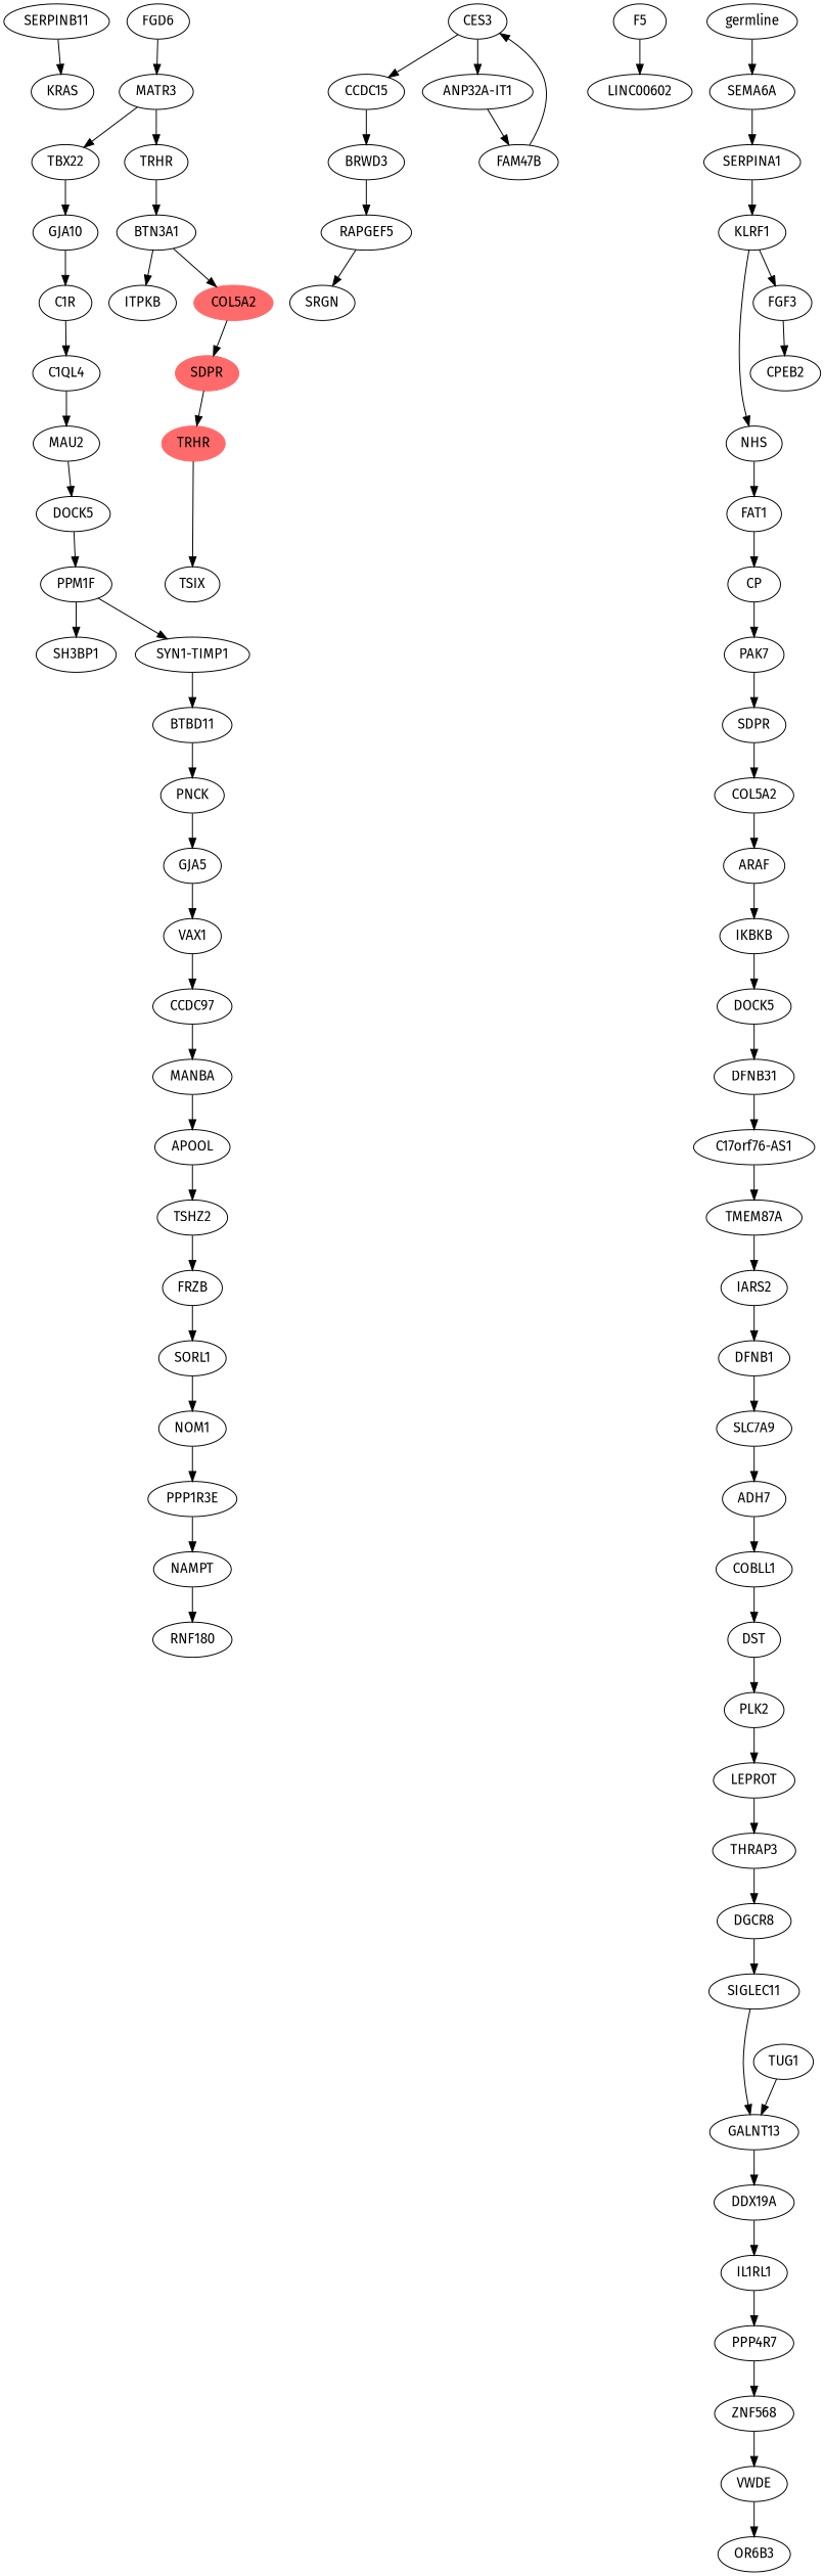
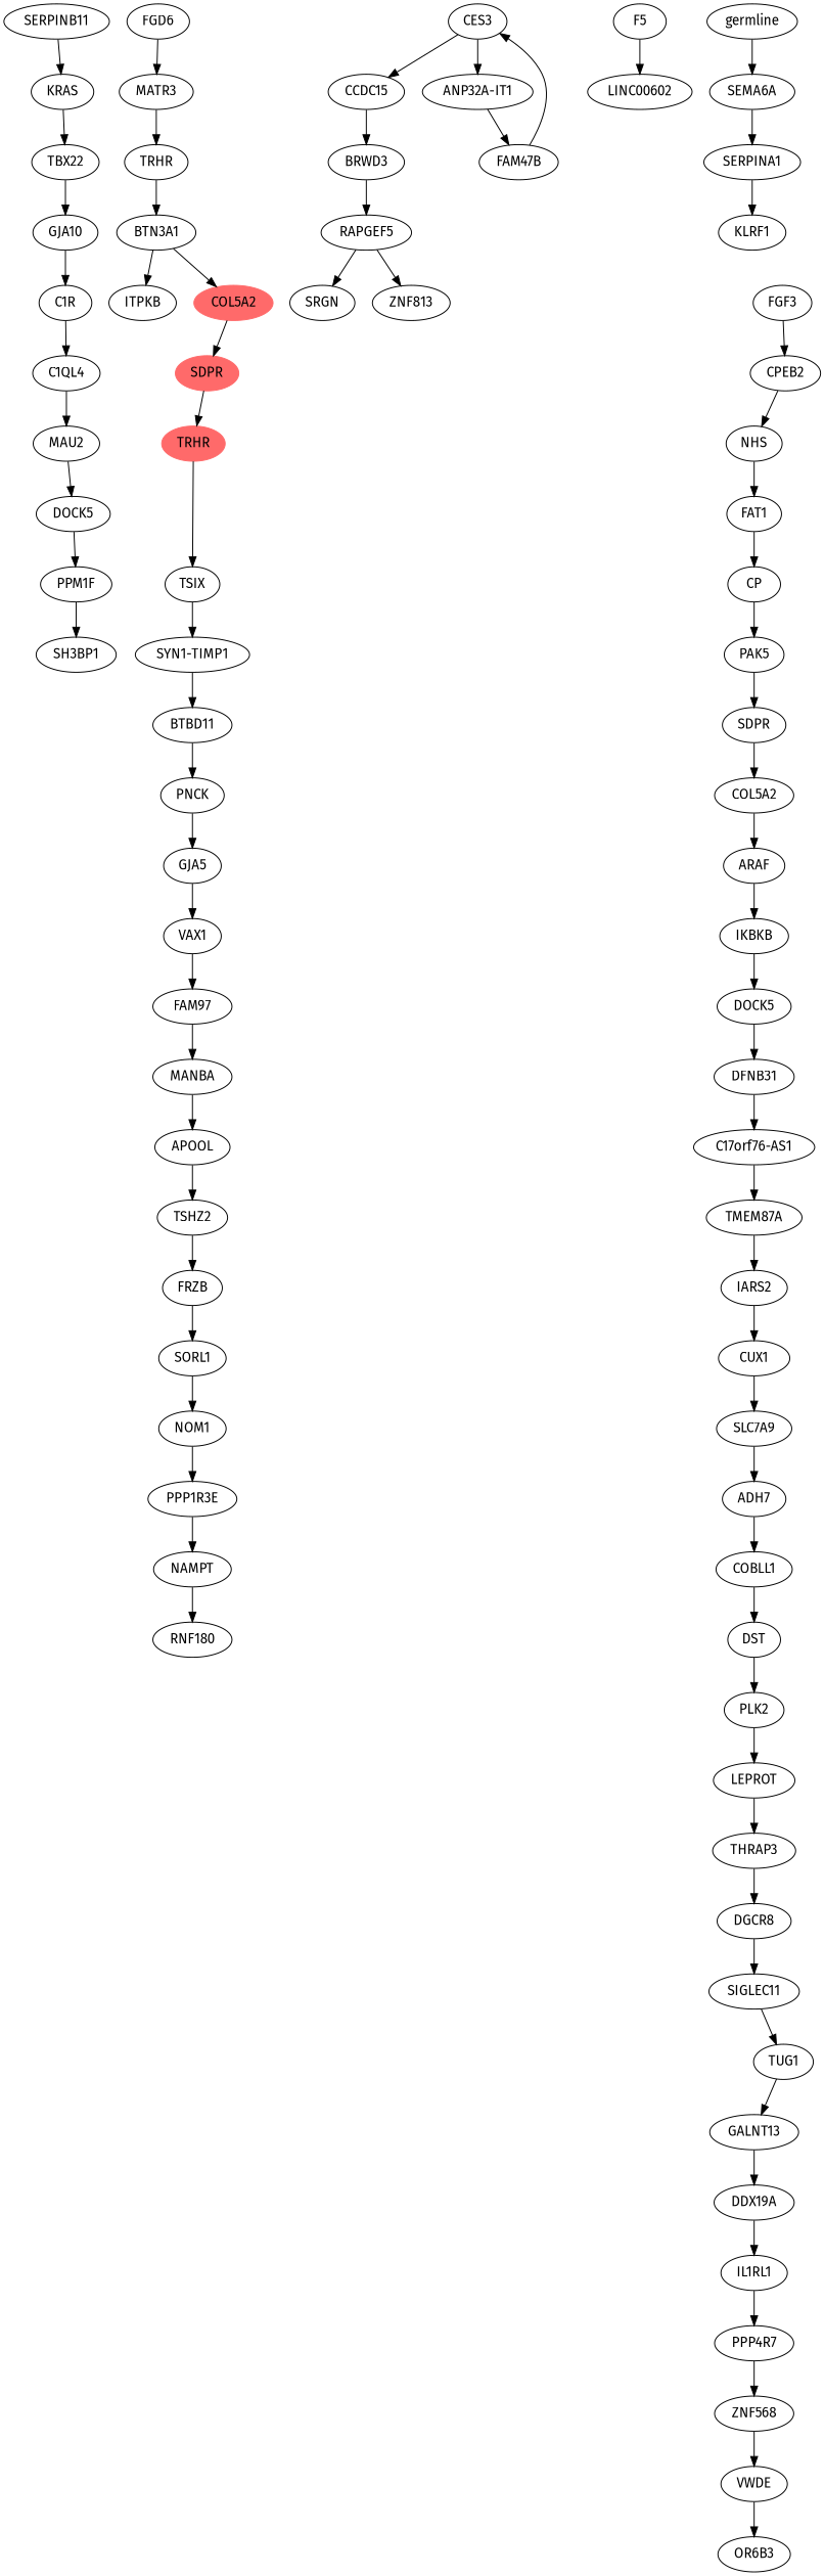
  digraph {
    fontname="Fira Sans"
    node [fontname="Fira Sans"]
    edge [fontname="Fira Sans"]
    n1 [label=PPM1F]
    n2 [label=SH3BP1]
    n3 [label=DOCK5]
    n4 [label=MAU2]
    n5 [label=C1QL4]
    n6 [label=C1R]
    n7 [label=GJA10]
    n8 [label=TBX22]
    n9 [label=KRAS]
    n10 [label=SERPINB11]
    n11 [label=ITPKB]
    n12 [label=RAPGEF5]
    n13 [label=SRGN]
+   n14 [label=ZNF813]
    n15 [label=BRWD3]
    n16 [label=CCDC15]
    n17 [label=CES3]
    n18 [label="ANP32A-IT1"]
    n19 [label=FAM47B]
    n20 [label=RNF180]
    n21 [label=NAMPT]
    n22 [label=PPP1R3E]
    n23 [label=NOM1]
    n24 [label=SORL1]
    n25 [label=FRZB]
    n26 [label=TSHZ2]
    n27 [label=APOOL]
    n28 [label=MANBA]
-   n29 [label=CCDC97]
+   n29 [label=FAM97]
    n30 [label=VAX1]
    n31 [label=GJA5]
    n32 [label=PNCK]
    n33 [label=BTBD11]
    n34 [label="SYN1-TIMP1"]
    n35 [label=TSIX]
    n36 [color=indianred1 label=TRHR style=filled]
    n37 [color=indianred1 label=SDPR style=filled]
    n38 [color=indianred1 label=COL5A2 style=filled]
    n39 [label=BTN3A1]
    n40 [label=TRHR]
    n41 [label=MATR3]
    n42 [label=FGD6]
    n43 [label=LINC00602]
    n44 [label=F5]
    n45 [label=OR6B3]
    n46 [label=VWDE]
    n47 [label=ZNF568]
    n48 [label=PPP4R7]
    n49 [label=IL1RL1]
    n50 [label=DDX19A]
    n51 [label=GALNT13]
    n52 [label=TUG1]
    n53 [label=SIGLEC11]
    n54 [label=DGCR8]
    n55 [label=THRAP3]
    n56 [label=LEPROT]
    n57 [label=PLK2]
    n58 [label=DST]
    n59 [label=COBLL1]
    n60 [label=ADH7]
    n61 [label=SLC7A9]
-   n62 [label=DFNB1]
+   n62 [label=CUX1]
    n63 [label=IARS2]
    n64 [label=TMEM87A]
    n65 [label="C17orf76-AS1"]
    n66 [label=DFNB31]
    n67 [label=DOCK5]
    n68 [label=IKBKB]
    n69 [label=ARAF]
    n70 [label=COL5A2]
    n71 [label=SDPR]
-   n72 [label=PAK7]
+   n72 [label=PAK5]
    n73 [label=CP]
    n74 [label=FAT1]
    n75 [label=NHS]
    n76 [label=CPEB2]
    n77 [label=FGF3]
    n78 [label=KLRF1]
    n79 [label=SERPINA1]
    n80 [label=SEMA6A]
    n81 [label=germline]
    n1 -> n2
    n3 -> n1
    n4 -> n3
    n5 -> n4
    n6 -> n5
    n7 -> n6
    n8 -> n7
-   n41 -> n8
+   n9 -> n8
    n10 -> n9
    n12 -> n13
+   n12 -> n14
    n15 -> n12
    n16 -> n15
    n17 -> n16
    n17 -> n18
    n18 -> n19
    n19 -> n17
    n21 -> n20
    n22 -> n21
    n23 -> n22
    n24 -> n23
    n25 -> n24
    n26 -> n25
    n27 -> n26
    n28 -> n27
    n29 -> n28
    n30 -> n29
    n31 -> n30
    n32 -> n31
    n33 -> n32
    n34 -> n33
-   n1 -> n34
+   n35 -> n34
    n36 -> n35
    n37 -> n36
    n38 -> n37
    n39 -> n11
    n39 -> n38
    n40 -> n39
    n41 -> n40
    n42 -> n41
    n44 -> n43
    n46 -> n45
    n47 -> n46
    n48 -> n47
    n49 -> n48
    n50 -> n49
    n51 -> n50
    n52 -> n51
-   n53 -> n51
+   n53 -> n52
    n54 -> n53
    n55 -> n54
    n56 -> n55
    n57 -> n56
    n58 -> n57
    n59 -> n58
    n60 -> n59
    n61 -> n60
    n62 -> n61
    n63 -> n62
    n64 -> n63
    n65 -> n64
    n66 -> n65
    n67 -> n66
    n68 -> n67
    n69 -> n68
    n70 -> n69
    n71 -> n70
    n72 -> n71
    n73 -> n72
    n74 -> n73
    n75 -> n74
-   n78 -> n75
+   n76 -> n75
    n77 -> n76
-   n78 -> n77
    n79 -> n78
    n80 -> n79
    n81 -> n80
  }
